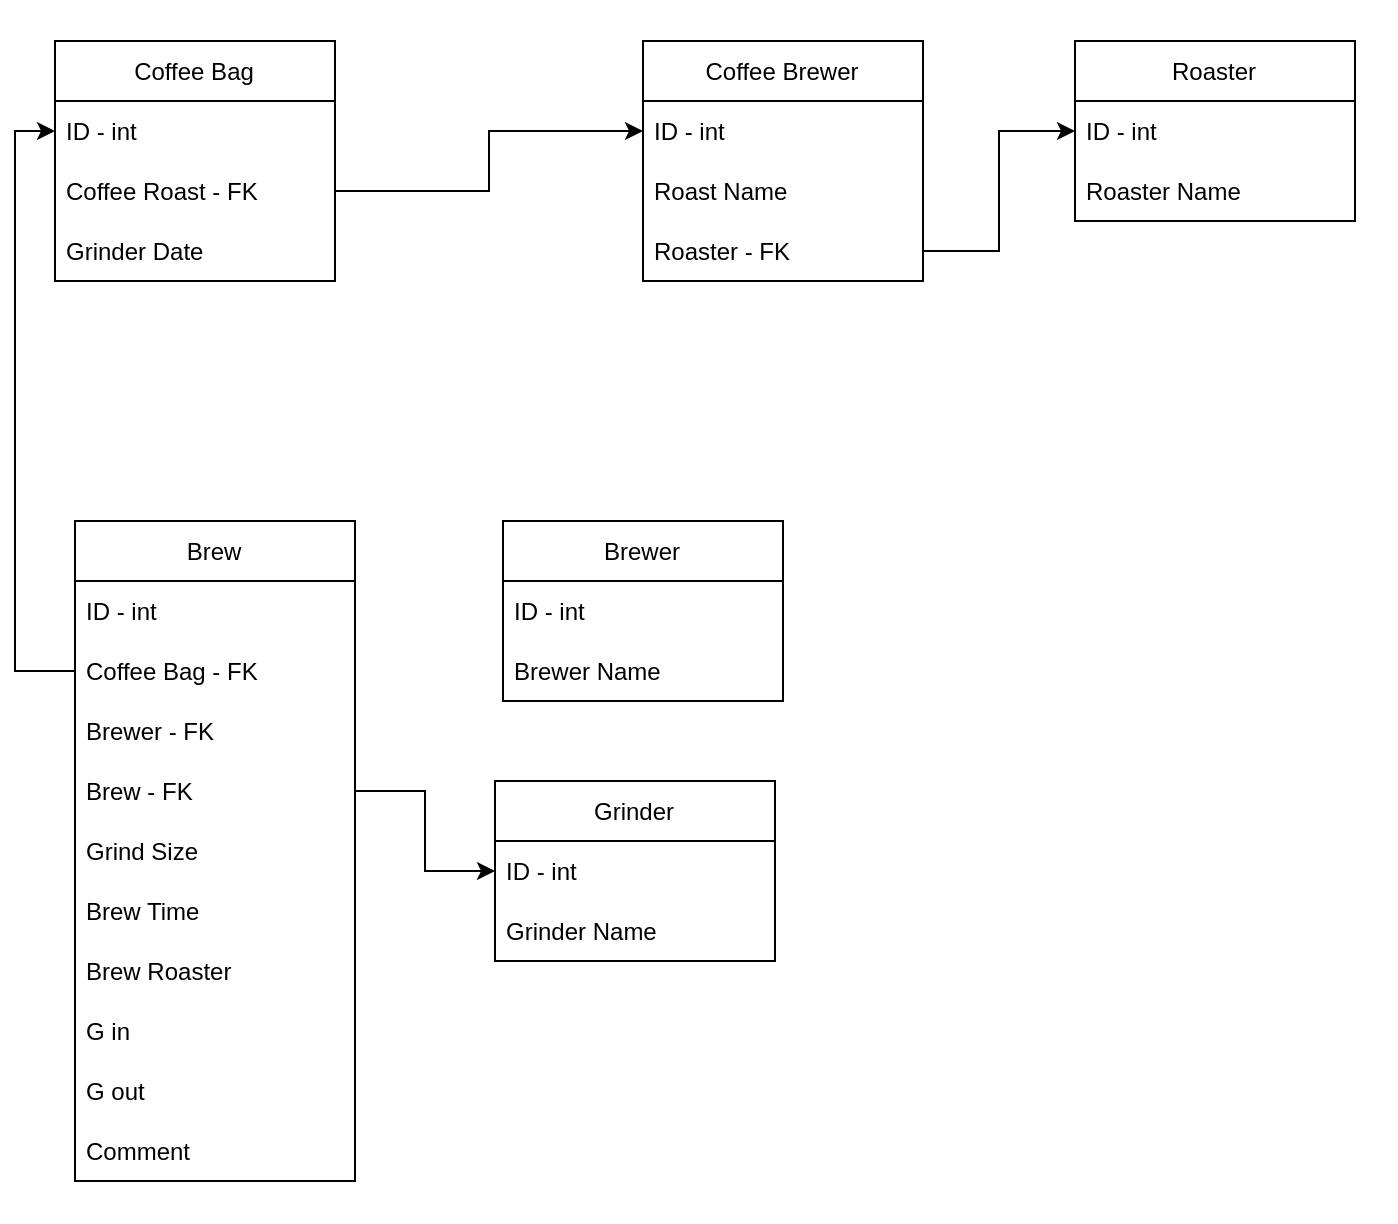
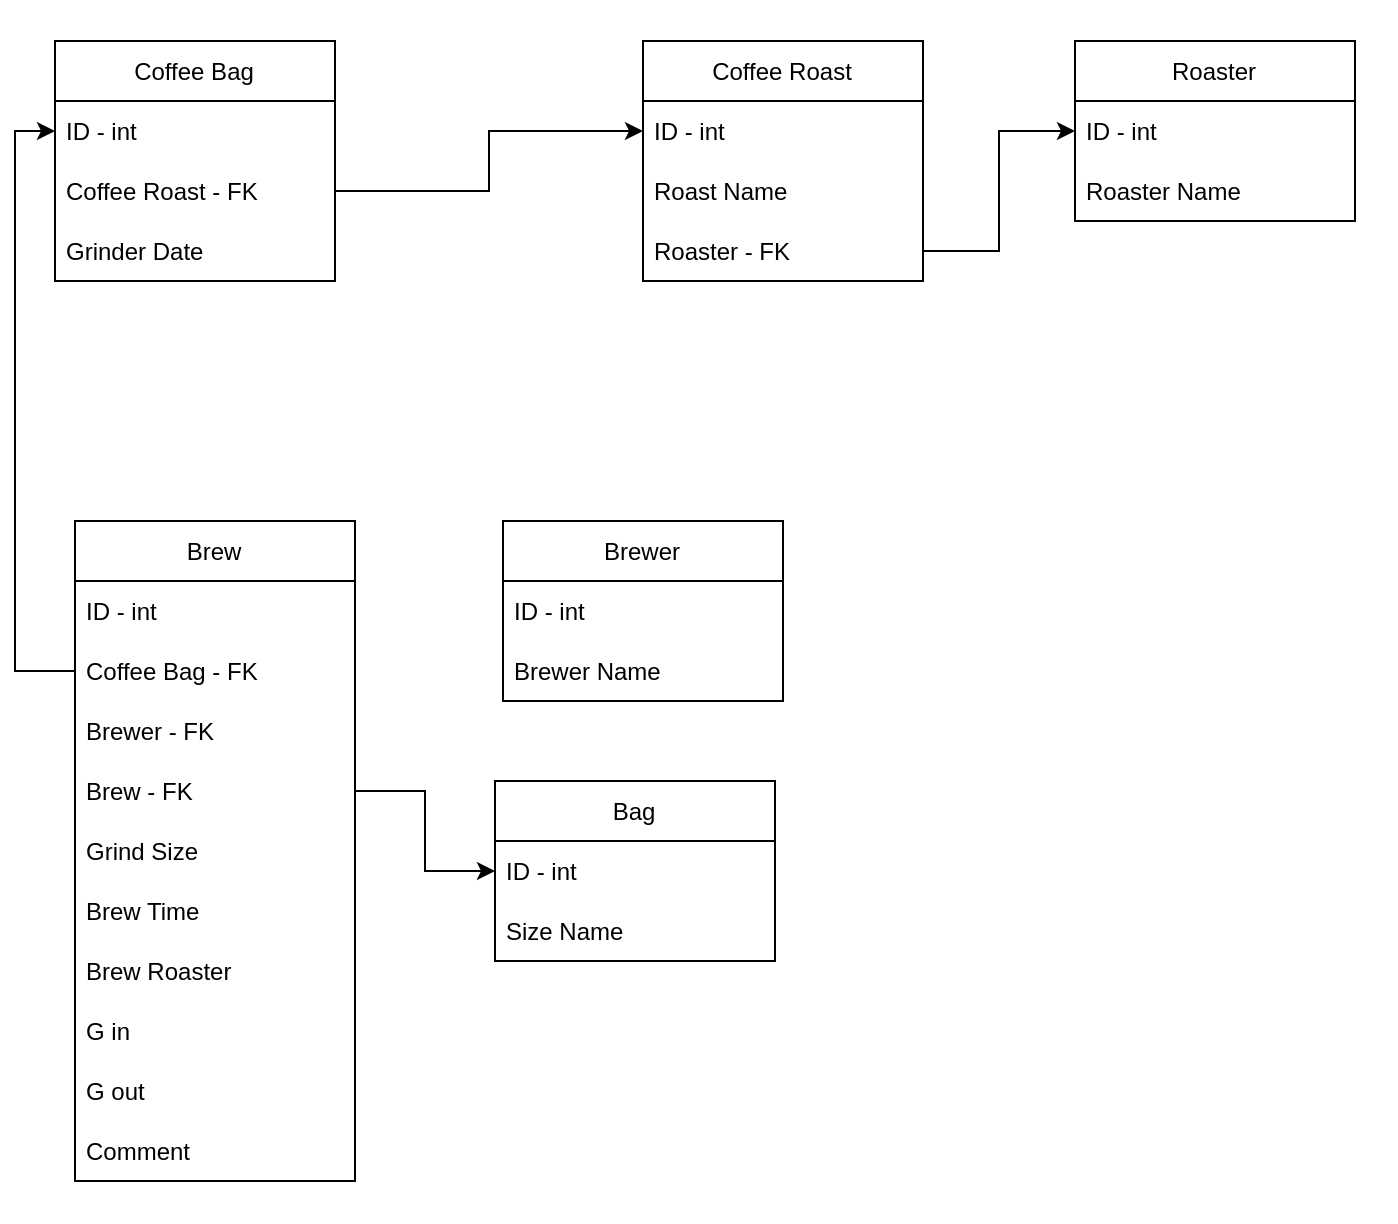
  <mxCell id="0" />
  <mxCell id="1" parent="0" />
  <mxCell id="2" value="Coffee Bag" style="swimlane;fontStyle=0;childLayout=stackLayout;horizontal=1;startSize=30;horizontalStack=0;resizeParent=1;resizeParentMax=0;resizeLast=0;collapsible=1;marginBottom=0;" vertex="1" parent="1"><mxGeometry x="20" y="20" width="140" height="120" as="geometry" /></mxCell>
  <mxCell id="3" value="ID - int" style="text;strokeColor=none;fillColor=none;align=left;verticalAlign=middle;spacingLeft=4;spacingRight=4;overflow=hidden;points=[[0,0.5],[1,0.5]];portConstraint=eastwest;rotatable=0;" vertex="1" parent="2"><mxGeometry y="30" width="140" height="30" as="geometry" /></mxCell>
  <mxCell id="4" value="Coffee Roast - FK" style="text;strokeColor=none;fillColor=none;align=left;verticalAlign=middle;spacingLeft=4;spacingRight=4;overflow=hidden;points=[[0,0.5],[1,0.5]];portConstraint=eastwest;rotatable=0;" vertex="1" parent="2"><mxGeometry y="60" width="140" height="30" as="geometry" /></mxCell>
  <mxCell id="5" value="Grinder Date" style="text;strokeColor=none;fillColor=none;align=left;verticalAlign=middle;spacingLeft=4;spacingRight=4;overflow=hidden;points=[[0,0.5],[1,0.5]];portConstraint=eastwest;rotatable=0;" vertex="1" parent="2"><mxGeometry y="90" width="140" height="30" as="geometry" /></mxCell>
- <mxCell id="6" value="Coffee Brewer" style="swimlane;fontStyle=0;childLayout=stackLayout;horizontal=1;startSize=30;horizontalStack=0;resizeParent=1;resizeParentMax=0;resizeLast=0;collapsible=1;marginBottom=0;" vertex="1" parent="1"><mxGeometry x="314" y="20" width="140" height="120" as="geometry" /></mxCell>
+ <mxCell id="6" value="Coffee Roast" style="swimlane;fontStyle=0;childLayout=stackLayout;horizontal=1;startSize=30;horizontalStack=0;resizeParent=1;resizeParentMax=0;resizeLast=0;collapsible=1;marginBottom=0;" vertex="1" parent="1"><mxGeometry x="314" y="20" width="140" height="120" as="geometry" /></mxCell>
  <mxCell id="7" value="ID - int" style="text;strokeColor=none;fillColor=none;align=left;verticalAlign=middle;spacingLeft=4;spacingRight=4;overflow=hidden;points=[[0,0.5],[1,0.5]];portConstraint=eastwest;rotatable=0;" vertex="1" parent="6"><mxGeometry y="30" width="140" height="30" as="geometry" /></mxCell>
  <mxCell id="8" value="Roast Name" style="text;strokeColor=none;fillColor=none;align=left;verticalAlign=middle;spacingLeft=4;spacingRight=4;overflow=hidden;points=[[0,0.5],[1,0.5]];portConstraint=eastwest;rotatable=0;" vertex="1" parent="6"><mxGeometry y="60" width="140" height="30" as="geometry" /></mxCell>
  <mxCell id="9" value="Roaster - FK" style="text;strokeColor=none;fillColor=none;align=left;verticalAlign=middle;spacingLeft=4;spacingRight=4;overflow=hidden;points=[[0,0.5],[1,0.5]];portConstraint=eastwest;rotatable=0;" vertex="1" parent="6"><mxGeometry y="90" width="140" height="30" as="geometry" /></mxCell>
  <mxCell id="10" value="Roaster" style="swimlane;fontStyle=0;childLayout=stackLayout;horizontal=1;startSize=30;horizontalStack=0;resizeParent=1;resizeParentMax=0;resizeLast=0;collapsible=1;marginBottom=0;" vertex="1" parent="1"><mxGeometry x="530" y="20" width="140" height="90" as="geometry" /></mxCell>
  <mxCell id="11" value="ID - int" style="text;strokeColor=none;fillColor=none;align=left;verticalAlign=middle;spacingLeft=4;spacingRight=4;overflow=hidden;points=[[0,0.5],[1,0.5]];portConstraint=eastwest;rotatable=0;" vertex="1" parent="10"><mxGeometry y="30" width="140" height="30" as="geometry" /></mxCell>
  <mxCell id="12" value="Roaster Name" style="text;strokeColor=none;fillColor=none;align=left;verticalAlign=middle;spacingLeft=4;spacingRight=4;overflow=hidden;points=[[0,0.5],[1,0.5]];portConstraint=eastwest;rotatable=0;" vertex="1" parent="10"><mxGeometry y="60" width="140" height="30" as="geometry" /></mxCell>
  <mxCell id="13" value="Brew" style="swimlane;fontStyle=0;childLayout=stackLayout;horizontal=1;startSize=30;horizontalStack=0;resizeParent=1;resizeParentMax=0;resizeLast=0;collapsible=1;marginBottom=0;" vertex="1" parent="1"><mxGeometry x="30" y="260" width="140" height="330" as="geometry" /></mxCell>
  <mxCell id="14" value="ID - int" style="text;strokeColor=none;fillColor=none;align=left;verticalAlign=middle;spacingLeft=4;spacingRight=4;overflow=hidden;points=[[0,0.5],[1,0.5]];portConstraint=eastwest;rotatable=0;" vertex="1" parent="13"><mxGeometry y="30" width="140" height="30" as="geometry" /></mxCell>
  <mxCell id="15" value="Coffee Bag - FK" style="text;strokeColor=none;fillColor=none;align=left;verticalAlign=middle;spacingLeft=4;spacingRight=4;overflow=hidden;points=[[0,0.5],[1,0.5]];portConstraint=eastwest;rotatable=0;" vertex="1" parent="13"><mxGeometry y="60" width="140" height="30" as="geometry" /></mxCell>
  <mxCell id="16" value="Brewer - FK" style="text;strokeColor=none;fillColor=none;align=left;verticalAlign=middle;spacingLeft=4;spacingRight=4;overflow=hidden;points=[[0,0.5],[1,0.5]];portConstraint=eastwest;rotatable=0;" vertex="1" parent="13"><mxGeometry y="90" width="140" height="30" as="geometry" /></mxCell>
  <mxCell id="17" value="Brew - FK" style="text;strokeColor=none;fillColor=none;align=left;verticalAlign=middle;spacingLeft=4;spacingRight=4;overflow=hidden;points=[[0,0.5],[1,0.5]];portConstraint=eastwest;rotatable=0;" vertex="1" parent="13"><mxGeometry y="120" width="140" height="30" as="geometry" /></mxCell>
  <mxCell id="18" value="Grind Size" style="text;strokeColor=none;fillColor=none;align=left;verticalAlign=middle;spacingLeft=4;spacingRight=4;overflow=hidden;points=[[0,0.5],[1,0.5]];portConstraint=eastwest;rotatable=0;" vertex="1" parent="13"><mxGeometry y="150" width="140" height="30" as="geometry" /></mxCell>
  <mxCell id="19" value="Brew Time" style="text;strokeColor=none;fillColor=none;align=left;verticalAlign=middle;spacingLeft=4;spacingRight=4;overflow=hidden;points=[[0,0.5],[1,0.5]];portConstraint=eastwest;rotatable=0;" vertex="1" parent="13"><mxGeometry y="180" width="140" height="30" as="geometry" /></mxCell>
  <mxCell id="20" value="Brew Roaster" style="text;strokeColor=none;fillColor=none;align=left;verticalAlign=middle;spacingLeft=4;spacingRight=4;overflow=hidden;points=[[0,0.5],[1,0.5]];portConstraint=eastwest;rotatable=0;" vertex="1" parent="13"><mxGeometry y="210" width="140" height="30" as="geometry" /></mxCell>
  <mxCell id="21" value="G in" style="text;strokeColor=none;fillColor=none;align=left;verticalAlign=middle;spacingLeft=4;spacingRight=4;overflow=hidden;points=[[0,0.5],[1,0.5]];portConstraint=eastwest;rotatable=0;" vertex="1" parent="13"><mxGeometry y="240" width="140" height="30" as="geometry" /></mxCell>
  <mxCell id="22" value="G out" style="text;strokeColor=none;fillColor=none;align=left;verticalAlign=middle;spacingLeft=4;spacingRight=4;overflow=hidden;points=[[0,0.5],[1,0.5]];portConstraint=eastwest;rotatable=0;" vertex="1" parent="13"><mxGeometry y="270" width="140" height="30" as="geometry" /></mxCell>
  <mxCell id="23" value="Comment" style="text;strokeColor=none;fillColor=none;align=left;verticalAlign=middle;spacingLeft=4;spacingRight=4;overflow=hidden;points=[[0,0.5],[1,0.5]];portConstraint=eastwest;rotatable=0;" vertex="1" parent="13"><mxGeometry y="300" width="140" height="30" as="geometry" /></mxCell>
  <mxCell id="24" style="edgeStyle=orthogonalEdgeStyle;rounded=0;orthogonalLoop=1;jettySize=auto;html=1;exitX=1;exitY=0.5;exitDx=0;exitDy=0;entryX=0;entryY=0.5;entryDx=0;entryDy=0;" edge="1" parent="1" source="9" target="11"><mxGeometry relative="1" as="geometry" /></mxCell>
  <mxCell id="25" style="edgeStyle=orthogonalEdgeStyle;rounded=0;orthogonalLoop=1;jettySize=auto;html=1;exitX=1;exitY=0.5;exitDx=0;exitDy=0;entryX=0;entryY=0.5;entryDx=0;entryDy=0;" edge="1" parent="1" source="4" target="7"><mxGeometry relative="1" as="geometry" /></mxCell>
  <mxCell id="26" style="edgeStyle=orthogonalEdgeStyle;rounded=0;orthogonalLoop=1;jettySize=auto;html=1;exitX=0;exitY=0.5;exitDx=0;exitDy=0;entryX=0;entryY=0.5;entryDx=0;entryDy=0;" edge="1" parent="1" source="15" target="3"><mxGeometry relative="1" as="geometry" /></mxCell>
  <mxCell id="27" value="Brewer" style="swimlane;fontStyle=0;childLayout=stackLayout;horizontal=1;startSize=30;horizontalStack=0;resizeParent=1;resizeParentMax=0;resizeLast=0;collapsible=1;marginBottom=0;" vertex="1" parent="1"><mxGeometry x="244" y="260" width="140" height="90" as="geometry" /></mxCell>
  <mxCell id="28" value="ID - int" style="text;strokeColor=none;fillColor=none;align=left;verticalAlign=middle;spacingLeft=4;spacingRight=4;overflow=hidden;points=[[0,0.5],[1,0.5]];portConstraint=eastwest;rotatable=0;" vertex="1" parent="27"><mxGeometry y="30" width="140" height="30" as="geometry" /></mxCell>
  <mxCell id="29" value="Brewer Name" style="text;strokeColor=none;fillColor=none;align=left;verticalAlign=middle;spacingLeft=4;spacingRight=4;overflow=hidden;points=[[0,0.5],[1,0.5]];portConstraint=eastwest;rotatable=0;" vertex="1" parent="27"><mxGeometry y="60" width="140" height="30" as="geometry" /></mxCell>
- <mxCell id="30" value="Grinder" style="swimlane;fontStyle=0;childLayout=stackLayout;horizontal=1;startSize=30;horizontalStack=0;resizeParent=1;resizeParentMax=0;resizeLast=0;collapsible=1;marginBottom=0;" vertex="1" parent="1"><mxGeometry x="240" y="390" width="140" height="90" as="geometry" /></mxCell>
+ <mxCell id="30" value="Bag" style="swimlane;fontStyle=0;childLayout=stackLayout;horizontal=1;startSize=30;horizontalStack=0;resizeParent=1;resizeParentMax=0;resizeLast=0;collapsible=1;marginBottom=0;" vertex="1" parent="1"><mxGeometry x="240" y="390" width="140" height="90" as="geometry" /></mxCell>
  <mxCell id="31" value="ID - int" style="text;strokeColor=none;fillColor=none;align=left;verticalAlign=middle;spacingLeft=4;spacingRight=4;overflow=hidden;points=[[0,0.5],[1,0.5]];portConstraint=eastwest;rotatable=0;" vertex="1" parent="30"><mxGeometry y="30" width="140" height="30" as="geometry" /></mxCell>
- <mxCell id="32" value="Grinder Name" style="text;strokeColor=none;fillColor=none;align=left;verticalAlign=middle;spacingLeft=4;spacingRight=4;overflow=hidden;points=[[0,0.5],[1,0.5]];portConstraint=eastwest;rotatable=0;" vertex="1" parent="30"><mxGeometry y="60" width="140" height="30" as="geometry" /></mxCell>
+ <mxCell id="32" value="Size Name" style="text;strokeColor=none;fillColor=none;align=left;verticalAlign=middle;spacingLeft=4;spacingRight=4;overflow=hidden;points=[[0,0.5],[1,0.5]];portConstraint=eastwest;rotatable=0;" vertex="1" parent="30"><mxGeometry y="60" width="140" height="30" as="geometry" /></mxCell>
  <mxCell id="33" style="edgeStyle=orthogonalEdgeStyle;rounded=0;orthogonalLoop=1;jettySize=auto;html=1;exitX=1;exitY=0.5;exitDx=0;exitDy=0;entryX=0;entryY=0.5;entryDx=0;entryDy=0;" edge="1" parent="1" source="17" target="31"><mxGeometry relative="1" as="geometry" /></mxCell>
